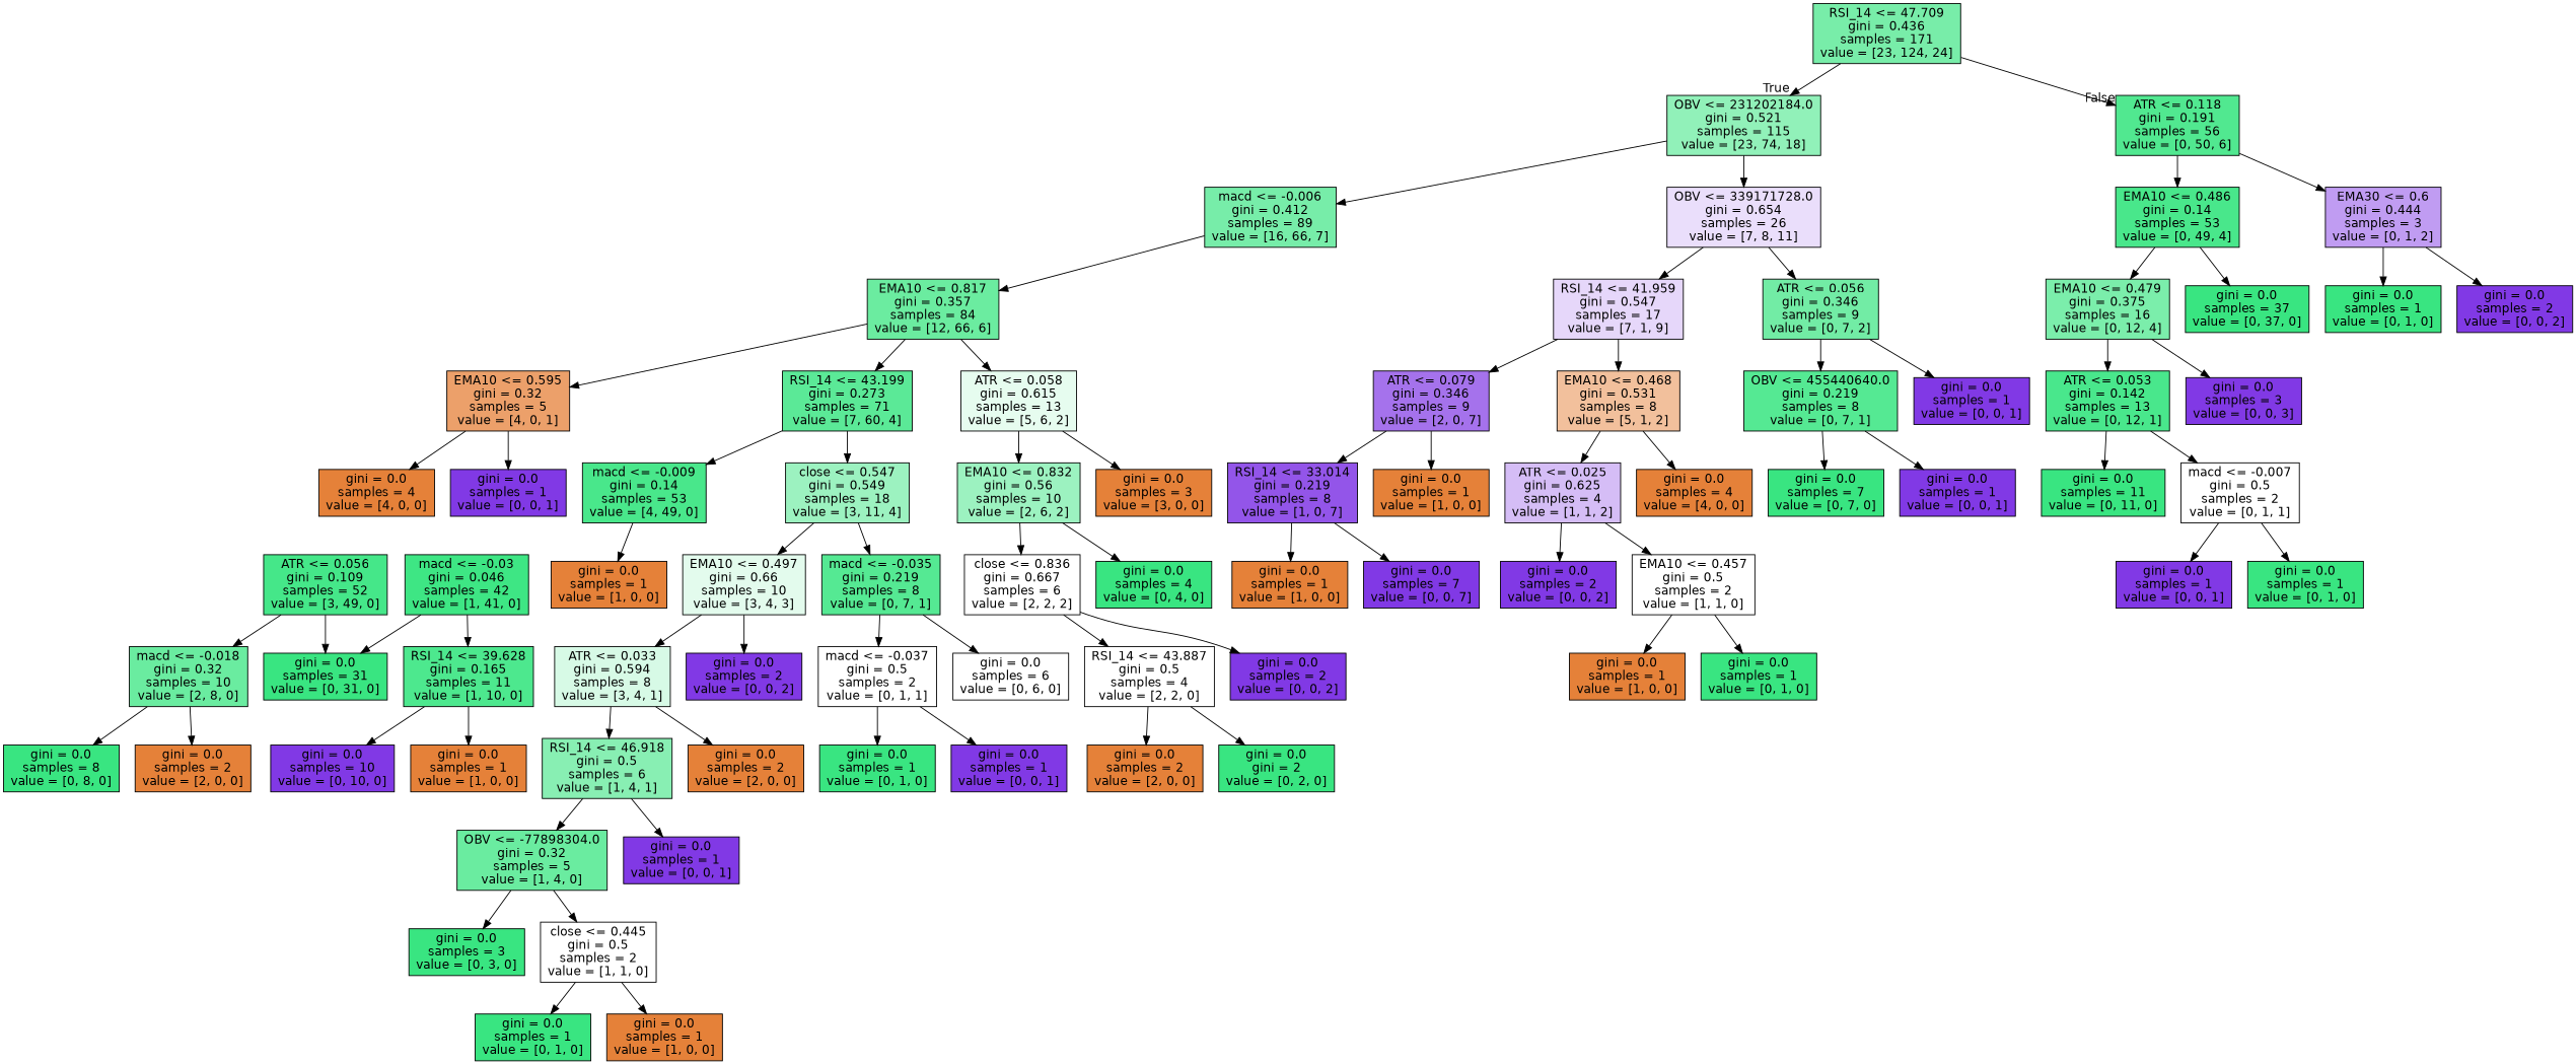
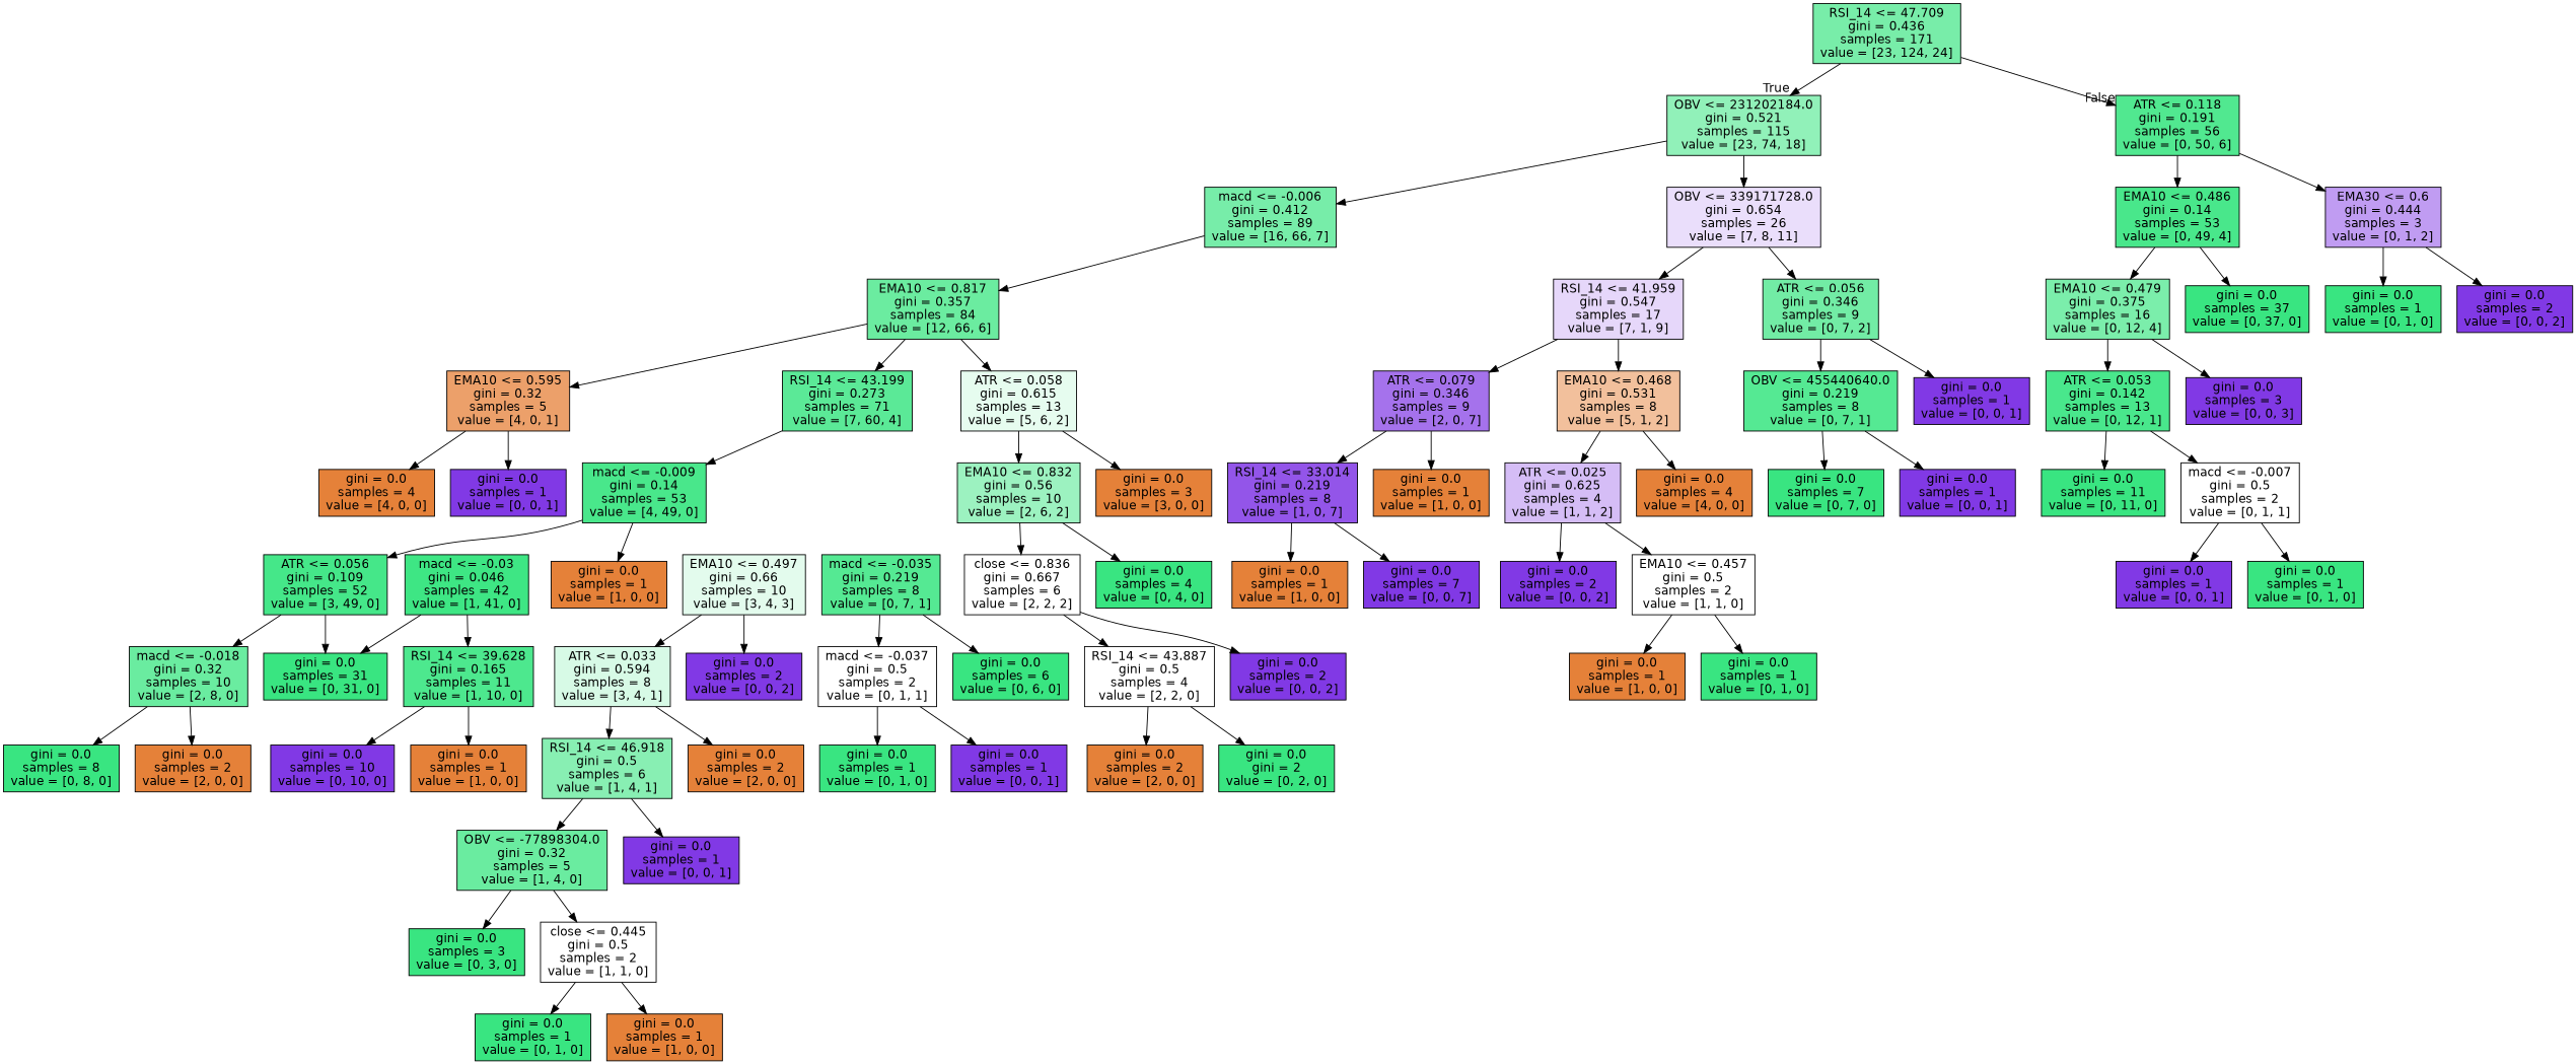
  digraph {
    node [color=black fillcolor="#39e581" fontname=helvetica shape=box style=filled]
    edge [fontname=helvetica]
    n1 [fillcolor="#78eda9" label="RSI_14 <= 47.709\ngini = 0.436\nsamples = 171\nvalue = [23, 124, 24]"]
    n2 [fillcolor="#91f1b9" label="OBV <= 231202184.0\ngini = 0.521\nsamples = 115\nvalue = [23, 74, 18]"]
    n3 [fillcolor="#51e890" label="ATR <= 0.118\ngini = 0.191\nsamples = 56\nvalue = [0, 50, 6]"]
    n4 [fillcolor="#77eda9" label="macd <= -0.006\ngini = 0.412\nsamples = 89\nvalue = [16, 66, 7]"]
    n5 [fillcolor="#eadefb" label="OBV <= 339171728.0\ngini = 0.654\nsamples = 26\nvalue = [7, 8, 11]"]
    n6 [fillcolor="#49e78b" label="EMA10 <= 0.486\ngini = 0.14\nsamples = 53\nvalue = [0, 49, 4]"]
    n7 [fillcolor="#c09cf2" label="EMA30 <= 0.6\ngini = 0.444\nsamples = 3\nvalue = [0, 1, 2]"]
    n8 [fillcolor="#6beca0" label="EMA10 <= 0.817\ngini = 0.357\nsamples = 84\nvalue = [12, 66, 6]"]
    n9 [fillcolor="#e6d7fa" label="RSI_14 <= 41.959\ngini = 0.547\nsamples = 17\nvalue = [7, 1, 9]"]
    n10 [fillcolor="#72eca5" label="ATR <= 0.056\ngini = 0.346\nsamples = 9\nvalue = [0, 7, 2]"]
    n11 [fillcolor="#eca06a" label="EMA10 <= 0.595\ngini = 0.32\nsamples = 5\nvalue = [4, 0, 1]"]
    n12 [fillcolor="#5be997" label="RSI_14 <= 43.199\ngini = 0.273\nsamples = 71\nvalue = [7, 60, 4]"]
    n13 [fillcolor="#e6fcef" label="ATR <= 0.058\ngini = 0.615\nsamples = 13\nvalue = [5, 6, 2]"]
    n14 [fillcolor="#e58139" label="gini = 0.0\nsamples = 4\nvalue = [4, 0, 0]"]
    n15 [fillcolor="#8139e5" label="gini = 0.0\nsamples = 1\nvalue = [0, 0, 1]"]
    n16 [fillcolor="#49e78b" label="macd <= -0.009\ngini = 0.14\nsamples = 53\nvalue = [4, 49, 0]"]
-   n17 [fillcolor="#9cf2c0" label="close <= 0.547\ngini = 0.549\nsamples = 18\nvalue = [3, 11, 4]"]
    n18 [fillcolor="#9cf2c0" label="EMA10 <= 0.832\ngini = 0.56\nsamples = 10\nvalue = [2, 6, 2]"]
    n19 [fillcolor="#e58139" label="gini = 0.0\nsamples = 3\nvalue = [3, 0, 0]"]
    n20 [fillcolor="#45e789" label="ATR <= 0.056\ngini = 0.109\nsamples = 52\nvalue = [3, 49, 0]"]
    n21 [fillcolor="#e58139" label="gini = 0.0\nsamples = 1\nvalue = [1, 0, 0]"]
    n22 [fillcolor="#e3fbed" label="EMA10 <= 0.497\ngini = 0.66\nsamples = 10\nvalue = [3, 4, 3]"]
    n23 [fillcolor="#55e993" label="macd <= -0.035\ngini = 0.219\nsamples = 8\nvalue = [0, 7, 1]"]
    n24 [fillcolor="#6aeca0" label="macd <= -0.018\ngini = 0.32\nsamples = 10\nvalue = [2, 8, 0]"]
    n25 [label="gini = 0.0\nsamples = 31\nvalue = [0, 31, 0]"]
    n26 [fillcolor="#3ee684" label="macd <= -0.03\ngini = 0.046\nsamples = 42\nvalue = [1, 41, 0]"]
    n27 [fillcolor="#4de88e" label="RSI_14 <= 39.628\ngini = 0.165\nsamples = 11\nvalue = [1, 10, 0]"]
    n28 [label="gini = 0.0\nsamples = 8\nvalue = [0, 8, 0]"]
    n29 [fillcolor="#e58139" label="gini = 0.0\nsamples = 2\nvalue = [2, 0, 0]"]
    n30 [fillcolor="#8139e5" label="gini = 0.0\nsamples = 10\nvalue = [0, 10, 0]"]
    n31 [fillcolor="#e58139" label="gini = 0.0\nsamples = 1\nvalue = [1, 0, 0]"]
    n32 [fillcolor="#d7fae6" label="ATR <= 0.033\ngini = 0.594\nsamples = 8\nvalue = [3, 4, 1]"]
    n33 [fillcolor="#8139e5" label="gini = 0.0\nsamples = 2\nvalue = [0, 0, 2]"]
    n34 [fillcolor="#ffffff" label="macd <= -0.037\ngini = 0.5\nsamples = 2\nvalue = [0, 1, 1]"]
-   n35 [fillcolor="#ffffff" label="gini = 0.0\nsamples = 6\nvalue = [0, 6, 0]"]
+   n35 [label="gini = 0.0\nsamples = 6\nvalue = [0, 6, 0]"]
    n36 [fillcolor="#88efb3" label="RSI_14 <= 46.918\ngini = 0.5\nsamples = 6\nvalue = [1, 4, 1]"]
    n37 [fillcolor="#e58139" label="gini = 0.0\nsamples = 2\nvalue = [2, 0, 0]"]
    n38 [fillcolor="#6aeca0" label="OBV <= -77898304.0\ngini = 0.32\nsamples = 5\nvalue = [1, 4, 0]"]
    n39 [fillcolor="#8139e5" label="gini = 0.0\nsamples = 1\nvalue = [0, 0, 1]"]
    n40 [label="gini = 0.0\nsamples = 3\nvalue = [0, 3, 0]"]
    n41 [fillcolor="#ffffff" label="close <= 0.445\ngini = 0.5\nsamples = 2\nvalue = [1, 1, 0]"]
    n42 [label="gini = 0.0\nsamples = 1\nvalue = [0, 1, 0]"]
    n43 [fillcolor="#e58139" label="gini = 0.0\nsamples = 1\nvalue = [1, 0, 0]"]
    n44 [label="gini = 0.0\nsamples = 1\nvalue = [0, 1, 0]"]
    n45 [fillcolor="#8139e5" label="gini = 0.0\nsamples = 1\nvalue = [0, 0, 1]"]
    n46 [fillcolor="#ffffff" label="close <= 0.836\ngini = 0.667\nsamples = 6\nvalue = [2, 2, 2]"]
    n47 [label="gini = 0.0\nsamples = 4\nvalue = [0, 4, 0]"]
    n48 [fillcolor="#ffffff" label="RSI_14 <= 43.887\ngini = 0.5\nsamples = 4\nvalue = [2, 2, 0]"]
    n49 [fillcolor="#8139e5" label="gini = 0.0\nsamples = 2\nvalue = [0, 0, 2]"]
    n50 [fillcolor="#e58139" label="gini = 0.0\nsamples = 2\nvalue = [2, 0, 0]"]
    n51 [label="gini = 0.0\ngini = 2\nvalue = [0, 2, 0]"]
    n52 [fillcolor="#a572ec" label="ATR <= 0.079\ngini = 0.346\nsamples = 9\nvalue = [2, 0, 7]"]
    n53 [fillcolor="#f2c09c" label="EMA10 <= 0.468\ngini = 0.531\nsamples = 8\nvalue = [5, 1, 2]"]
    n54 [fillcolor="#55e993" label="OBV <= 455440640.0\ngini = 0.219\nsamples = 8\nvalue = [0, 7, 1]"]
    n55 [fillcolor="#8139e5" label="gini = 0.0\nsamples = 1\nvalue = [0, 0, 1]"]
    n56 [fillcolor="#9355e9" label="RSI_14 <= 33.014\ngini = 0.219\nsamples = 8\nvalue = [1, 0, 7]"]
    n57 [fillcolor="#e58139" label="gini = 0.0\nsamples = 1\nvalue = [1, 0, 0]"]
    n58 [fillcolor="#d5bdf6" label="ATR <= 0.025\ngini = 0.625\nsamples = 4\nvalue = [1, 1, 2]"]
    n59 [fillcolor="#e58139" label="gini = 0.0\nsamples = 4\nvalue = [4, 0, 0]"]
    n60 [fillcolor="#e58139" label="gini = 0.0\nsamples = 1\nvalue = [1, 0, 0]"]
    n61 [fillcolor="#8139e5" label="gini = 0.0\nsamples = 7\nvalue = [0, 0, 7]"]
    n62 [fillcolor="#8139e5" label="gini = 0.0\nsamples = 2\nvalue = [0, 0, 2]"]
    n63 [fillcolor="#ffffff" label="EMA10 <= 0.457\ngini = 0.5\nsamples = 2\nvalue = [1, 1, 0]"]
    n64 [fillcolor="#e58139" label="gini = 0.0\nsamples = 1\nvalue = [1, 0, 0]"]
    n65 [label="gini = 0.0\nsamples = 1\nvalue = [0, 1, 0]"]
    n66 [label="gini = 0.0\nsamples = 7\nvalue = [0, 7, 0]"]
    n67 [fillcolor="#8139e5" label="gini = 0.0\nsamples = 1\nvalue = [0, 0, 1]"]
    n68 [fillcolor="#7beeab" label="EMA10 <= 0.479\ngini = 0.375\nsamples = 16\nvalue = [0, 12, 4]"]
    n69 [label="gini = 0.0\nsamples = 37\nvalue = [0, 37, 0]"]
    n70 [label="gini = 0.0\nsamples = 1\nvalue = [0, 1, 0]"]
    n71 [fillcolor="#8139e5" label="gini = 0.0\nsamples = 2\nvalue = [0, 0, 2]"]
    n72 [fillcolor="#49e78c" label="ATR <= 0.053\ngini = 0.142\nsamples = 13\nvalue = [0, 12, 1]"]
    n73 [fillcolor="#8139e5" label="gini = 0.0\nsamples = 3\nvalue = [0, 0, 3]"]
    n74 [label="gini = 0.0\nsamples = 11\nvalue = [0, 11, 0]"]
    n75 [fillcolor="#ffffff" label="macd <= -0.007\ngini = 0.5\nsamples = 2\nvalue = [0, 1, 1]"]
    n76 [fillcolor="#8139e5" label="gini = 0.0\nsamples = 1\nvalue = [0, 0, 1]"]
    n77 [label="gini = 0.0\nsamples = 1\nvalue = [0, 1, 0]"]
    n1 -> n2 [headlabel=True labelangle=45 labeldistance=2.5]
    n1 -> n3 [headlabel=False labelangle=-45 labeldistance=2.5]
    n2 -> n4
    n2 -> n5
    n3 -> n6
    n3 -> n7
    n4 -> n8
    n5 -> n9
    n5 -> n10
    n6 -> n68
    n6 -> n69
    n7 -> n70
    n7 -> n71
    n8 -> n11
    n8 -> n12
    n8 -> n13
    n9 -> n52
    n9 -> n53
    n10 -> n54
    n10 -> n55
    n11 -> n14
    n11 -> n15
    n12 -> n16
-   n12 -> n17
    n13 -> n18
    n13 -> n19
+   n16 -> n20
    n16 -> n21
-   n17 -> n22
-   n17 -> n23
    n18 -> n46
    n18 -> n47
    n20 -> n24
    n20 -> n25
    n22 -> n32
    n22 -> n33
    n23 -> n34
    n23 -> n35
    n24 -> n28
    n24 -> n29
    n26 -> n25
    n26 -> n27
    n27 -> n30
    n27 -> n31
    n32 -> n36
    n32 -> n37
    n34 -> n44
    n34 -> n45
    n36 -> n38
    n36 -> n39
    n38 -> n40
    n38 -> n41
    n41 -> n42
    n41 -> n43
    n46 -> n48
    n46 -> n49
    n48 -> n50
    n48 -> n51
    n52 -> n56
    n52 -> n57
    n53 -> n58
    n53 -> n59
    n54 -> n66
    n54 -> n67
    n56 -> n60
    n56 -> n61
    n58 -> n62
    n58 -> n63
    n63 -> n64
    n63 -> n65
    n68 -> n72
    n68 -> n73
    n72 -> n74
    n72 -> n75
    n75 -> n76
    n75 -> n77
  }
